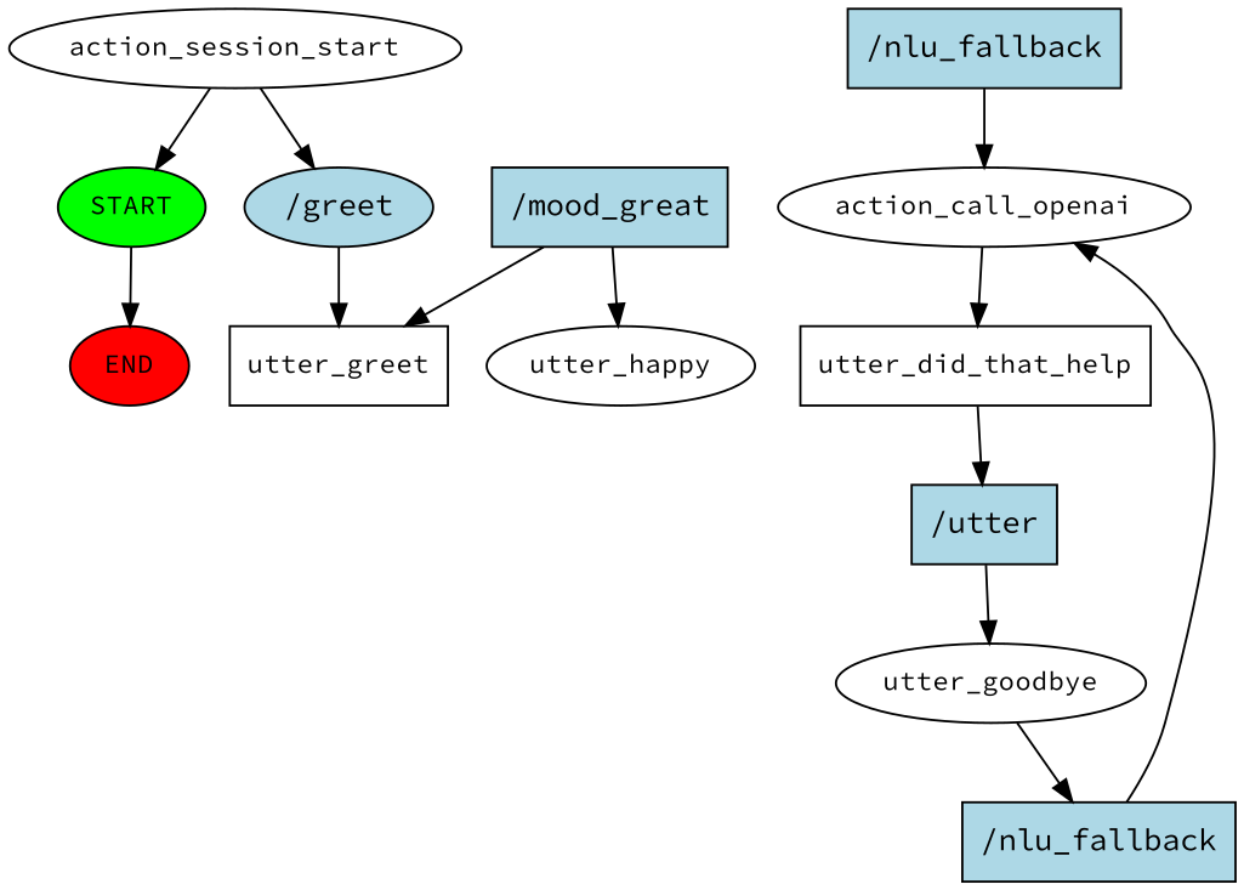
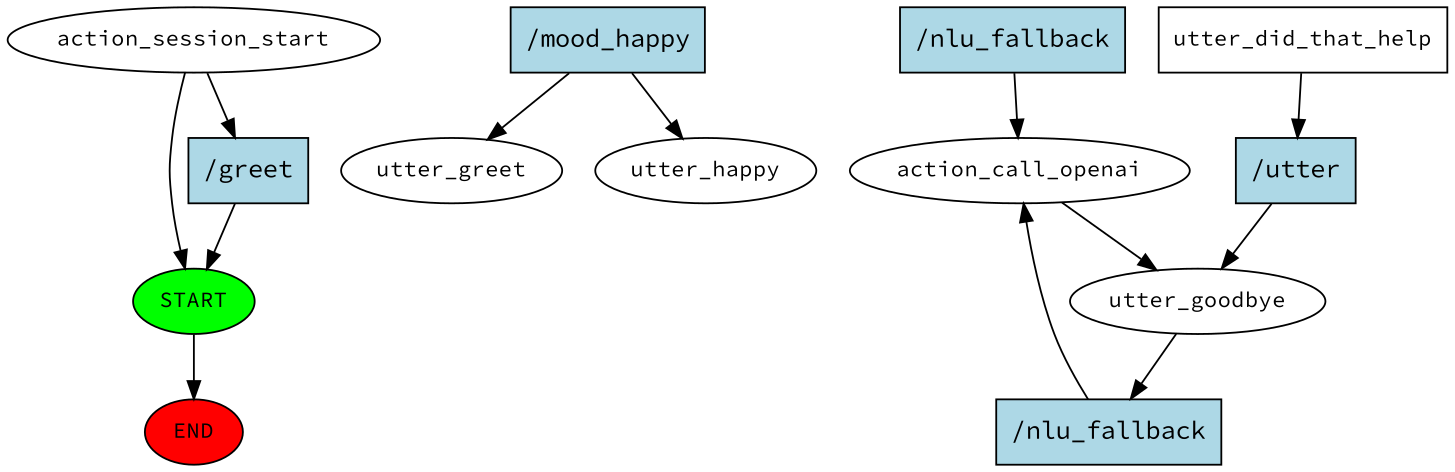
  digraph {
    fontname="Source Code Pro"
    node [fontname="Source Code Pro" fontsize=12 style=filled]
    edge [fontname="Source Code Pro"]
    n1 [fillcolor=green label=START]
    n2 [fillcolor=red label=END]
    n3 [label=action_session_start style=""]
-   n4 [fillcolor=lightblue label="/greet" shape=ellipse fontsize=""]
-   n5 [label=utter_greet shape=box style=""]
-   n6 [fillcolor=lightblue label="/mood_great" shape=rect fontsize=""]
+   n4 [fillcolor=lightblue label="/greet" shape=rect fontsize=""]
+   n5 [label=utter_greet style=""]
+   n6 [fillcolor=lightblue label="/mood_happy" shape=rect fontsize=""]
    n7 [label=utter_happy style=""]
    n8 [fillcolor=lightblue label="/nlu_fallback" shape=rect fontsize=""]
    n9 [label=action_call_openai style=""]
    n10 [label=utter_did_that_help shape=box style=""]
    n11 [fillcolor=lightblue label="/utter" shape=rect fontsize=""]
    n12 [label=utter_goodbye style=""]
    n13 [fillcolor=lightblue label="/nlu_fallback" shape=rect fontsize=""]
    n1 -> n2
    n3 -> n1
    n3 -> n4
-   n4 -> n5
+   n4 -> n1
    n6 -> n5
    n6 -> n7
    n8 -> n9
-   n9 -> n10
+   n9 -> n12
    n10 -> n11
    n11 -> n12
    n12 -> n13
    n13 -> n9
  }
